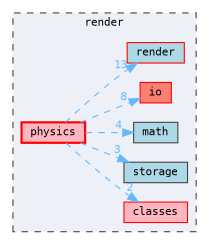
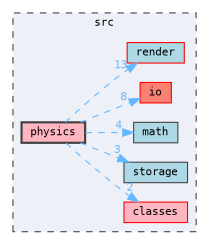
  digraph {
    compound=true
    fontname="DejaVu Sans Mono"
    rankdir=LR
    node [color=red fillcolor=lightblue fontname="DejaVu Sans Mono" fontsize=10 shape=box style=filled]
    edge [color=steelblue1 fontcolor=steelblue1 fontname="DejaVu Sans Mono" fontsize=10 labeldistance=1.5 labelfontname=Helvetica labelfontsize=10 style=dashed]
    n1 [fillcolor=lightpink height=0.2 label=classes width=0.4]
    n2 [color=grey25 height=0.2 label=storage width=0.4]
    n3 [color=grey25 height=0.2 label=math width=0.4]
    n4 [fillcolor=salmon height=0.2 label=io width=0.4]
    n5 [height=0.2 label=render width=0.4]
-   n6 [fillcolor=lightpink height=0.2 label=physics style="filled,bold" width=0.4]
+   n6 [color=grey25 fillcolor=lightpink height=0.2 label=physics style="filled,bold" width=0.4]
    subgraph cluster_1 {
      bgcolor="#edf0f7"
      fontsize=10
-     label=render
+     label=src
      pencolor=grey25
      style="filled,dashed"
      n1
      n2
      n3
      n4
      n5
      n6
    }
    n6 -> n1 [headlabel=2]
    n6 -> n2 [headlabel=3]
    n6 -> n3 [headlabel=4]
    n6 -> n4 [headlabel=8]
    n6 -> n5 [headlabel=13]
  }
